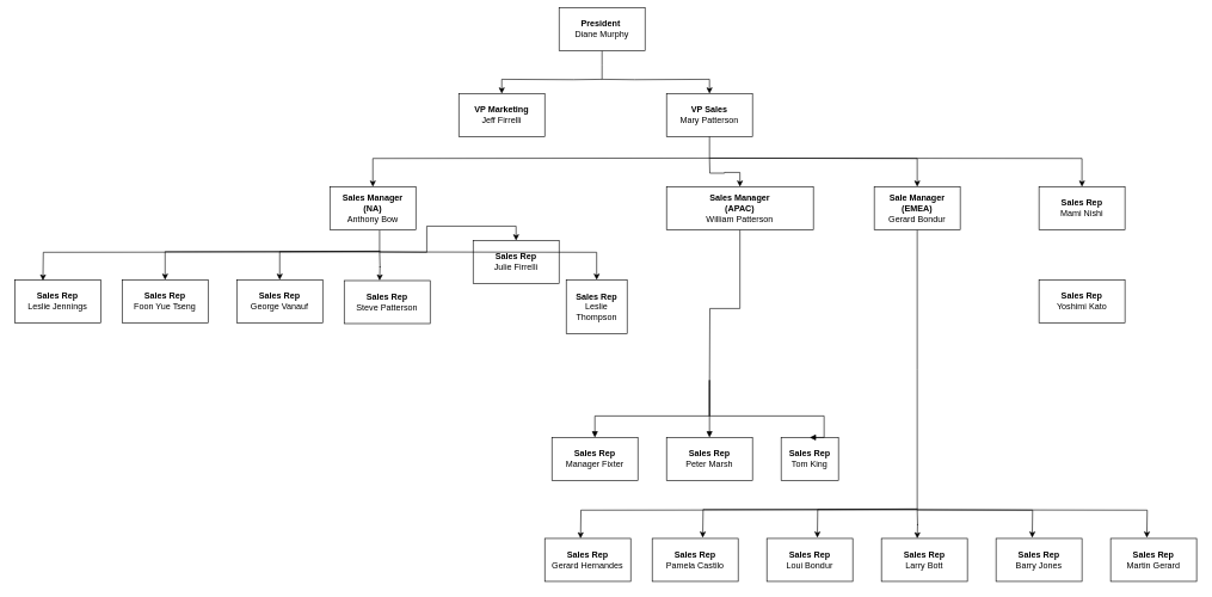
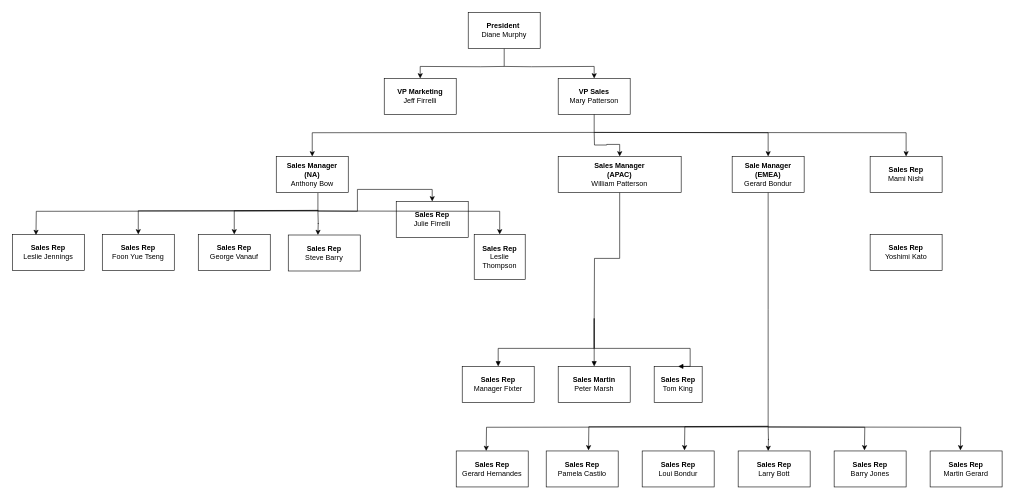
  <mxCell id="0" />
  <mxCell id="1" parent="0" />
  <mxCell id="2" style="edgeStyle=orthogonalEdgeStyle;rounded=0;orthogonalLoop=1;jettySize=auto;html=1;exitX=0.5;exitY=1;exitDx=0;exitDy=0;endArrow=none;startFill=0;" edge="1" parent="1" source="3"><mxGeometry relative="1" as="geometry"><mxPoint x="840" y="110" as="targetPoint" /></mxGeometry></mxCell>
- <mxCell id="3" value="&lt;b&gt;President&amp;nbsp;&lt;/b&gt;&lt;div&gt;Diane Murphy&lt;/div&gt;" style="rounded=0;whiteSpace=wrap;html=1;" vertex="1" parent="1"><mxGeometry x="780" y="10" width="120" height="60" as="geometry" /></mxCell>
+ <mxCell id="3" value="&lt;b&gt;President&amp;nbsp;&lt;/b&gt;&lt;div&gt;Diane Murphy&lt;/div&gt;" style="rounded=0;whiteSpace=wrap;html=1;" vertex="1" parent="1"><mxGeometry x="780" y="20" width="120" height="60" as="geometry" /></mxCell>
  <mxCell id="4" style="edgeStyle=orthogonalEdgeStyle;rounded=0;orthogonalLoop=1;jettySize=auto;html=1;entryX=0.5;entryY=0;entryDx=0;entryDy=0;" edge="1" parent="1" target="5"><mxGeometry relative="1" as="geometry"><mxPoint x="840" y="110" as="sourcePoint" /><mxPoint x="840" y="200" as="targetPoint" /></mxGeometry></mxCell>
  <mxCell id="5" value="&lt;b&gt;VP Sales&lt;/b&gt;&lt;br&gt;Mary Patterson" style="rounded=0;whiteSpace=wrap;html=1;" vertex="1" parent="1"><mxGeometry x="930" y="130" width="120" height="60" as="geometry" /></mxCell>
  <mxCell id="6" value="&lt;b&gt;VP Marketing&lt;/b&gt;&lt;br&gt;Jeff Firrelli" style="rounded=0;whiteSpace=wrap;html=1;" vertex="1" parent="1"><mxGeometry x="640" y="130" width="120" height="60" as="geometry" /></mxCell>
  <mxCell id="7" value="&lt;b&gt;Sales Manager&lt;/b&gt;&lt;br&gt;&lt;b&gt;(NA)&lt;/b&gt;&lt;br&gt;Anthony Bow" style="rounded=0;whiteSpace=wrap;html=1;" vertex="1" parent="1"><mxGeometry x="460" y="260" width="120" height="60" as="geometry" /></mxCell>
  <mxCell id="8" style="edgeStyle=orthogonalEdgeStyle;rounded=0;orthogonalLoop=1;jettySize=auto;html=1;endArrow=none;startFill=0;" edge="1" parent="1" source="9"><mxGeometry relative="1" as="geometry"><mxPoint x="990" y="540" as="targetPoint" /></mxGeometry></mxCell>
  <mxCell id="9" value="&lt;b&gt;Sales Manager&lt;/b&gt;&lt;br&gt;&lt;b&gt;(APAC)&lt;/b&gt;&lt;br&gt;William Patterson" style="rounded=0;whiteSpace=wrap;html=1;" vertex="1" parent="1"><mxGeometry x="930" y="260" width="205" height="60" as="geometry" /></mxCell>
  <mxCell id="10" style="edgeStyle=orthogonalEdgeStyle;rounded=0;orthogonalLoop=1;jettySize=auto;html=1;endArrow=none;startFill=0;" edge="1" parent="1" source="11"><mxGeometry relative="1" as="geometry"><mxPoint x="1280" y="710" as="targetPoint" /></mxGeometry></mxCell>
  <mxCell id="11" value="&lt;b&gt;Sale Manager&lt;/b&gt;&lt;br&gt;&lt;b&gt;(EMEA)&lt;/b&gt;&lt;br&gt;Gerard Bondur" style="rounded=0;whiteSpace=wrap;html=1;" vertex="1" parent="1"><mxGeometry x="1220" y="260" width="120" height="60" as="geometry" /></mxCell>
  <mxCell id="12" value="&lt;b&gt;Sales Rep&lt;/b&gt;&lt;br&gt;Mami Nishi" style="rounded=0;whiteSpace=wrap;html=1;" vertex="1" parent="1"><mxGeometry x="1450" y="260" width="120" height="60" as="geometry" /></mxCell>
  <mxCell id="13" value="&lt;b&gt;Sales Rep&lt;/b&gt;&lt;br&gt;Yoshimi Kato" style="rounded=0;whiteSpace=wrap;html=1;" vertex="1" parent="1"><mxGeometry x="1450" y="390" width="120" height="60" as="geometry" /></mxCell>
  <mxCell id="14" value="&lt;br&gt;Sales Rep&lt;div style=&quot;forced-color-adjust: none;&quot;&gt;&lt;span style=&quot;font-weight: normal;&quot;&gt;Leslie Thompson&lt;/span&gt;&lt;br&gt;&lt;br&gt;&lt;/div&gt;" style="rounded=0;whiteSpace=wrap;html=1;fontStyle=1" vertex="1" parent="1"><mxGeometry x="790" y="390" width="85" height="75" as="geometry" /></mxCell>
  <mxCell id="15" value="&lt;br&gt;Sales Rep&lt;div style=&quot;forced-color-adjust: none;&quot;&gt;&lt;span style=&quot;font-weight: normal;&quot;&gt;Julie Firrelli&lt;/span&gt;&lt;br&gt;&lt;br&gt;&lt;/div&gt;" style="rounded=0;whiteSpace=wrap;html=1;fontStyle=1" vertex="1" parent="1"><mxGeometry x="660" y="335" width="120" height="60" as="geometry" /></mxCell>
- <mxCell id="16" value="&lt;br&gt;Sales Rep&lt;div style=&quot;forced-color-adjust: none;&quot;&gt;&lt;span style=&quot;font-weight: normal;&quot;&gt;Steve Patterson&lt;/span&gt;&lt;br&gt;&lt;br&gt;&lt;/div&gt;" style="rounded=0;whiteSpace=wrap;html=1;fontStyle=1" vertex="1" parent="1"><mxGeometry x="480" y="391" width="120" height="60" as="geometry" /></mxCell>
+ <mxCell id="16" value="&lt;br&gt;Sales Rep&lt;div style=&quot;forced-color-adjust: none;&quot;&gt;&lt;span style=&quot;font-weight: normal;&quot;&gt;Steve Barry&lt;/span&gt;&lt;br&gt;&lt;br&gt;&lt;/div&gt;" style="rounded=0;whiteSpace=wrap;html=1;fontStyle=1" vertex="1" parent="1"><mxGeometry x="480" y="391" width="120" height="60" as="geometry" /></mxCell>
  <mxCell id="17" value="&lt;br&gt;Sales Rep&lt;div style=&quot;forced-color-adjust: none;&quot;&gt;&lt;span style=&quot;font-weight: normal;&quot;&gt;George Vanauf&lt;/span&gt;&lt;br&gt;&lt;br&gt;&lt;/div&gt;" style="rounded=0;whiteSpace=wrap;html=1;fontStyle=1" vertex="1" parent="1"><mxGeometry x="330" y="390" width="120" height="60" as="geometry" /></mxCell>
  <mxCell id="18" value="&lt;br&gt;Sales Rep&lt;div style=&quot;forced-color-adjust: none;&quot;&gt;&lt;span style=&quot;font-weight: normal;&quot;&gt;Foon Yue Tseng&lt;/span&gt;&lt;br&gt;&lt;br&gt;&lt;/div&gt;" style="rounded=0;whiteSpace=wrap;html=1;fontStyle=1" vertex="1" parent="1"><mxGeometry x="170" y="390" width="120" height="60" as="geometry" /></mxCell>
  <mxCell id="19" value="&lt;br&gt;Sales Rep&lt;div style=&quot;forced-color-adjust: none;&quot;&gt;&lt;span style=&quot;font-weight: normal;&quot;&gt;Leslie Jennings&lt;/span&gt;&lt;br&gt;&lt;br&gt;&lt;/div&gt;" style="rounded=0;whiteSpace=wrap;html=1;fontStyle=1" vertex="1" parent="1"><mxGeometry x="20" y="390" width="120" height="60" as="geometry" /></mxCell>
  <mxCell id="20" value="&lt;br&gt;Sales Rep&lt;div style=&quot;forced-color-adjust: none;&quot;&gt;&lt;span style=&quot;font-weight: normal;&quot;&gt;Tom King&lt;/span&gt;&lt;br&gt;&lt;br&gt;&lt;/div&gt;" style="rounded=0;whiteSpace=wrap;html=1;fontStyle=1" vertex="1" parent="1"><mxGeometry x="1090" y="610" width="80" height="60" as="geometry" /></mxCell>
- <mxCell id="21" value="&lt;br&gt;Sales Rep&lt;div style=&quot;forced-color-adjust: none;&quot;&gt;&lt;span style=&quot;font-weight: normal;&quot;&gt;Peter Marsh&lt;/span&gt;&lt;br&gt;&lt;br&gt;&lt;/div&gt;" style="rounded=0;whiteSpace=wrap;html=1;fontStyle=1" vertex="1" parent="1"><mxGeometry x="930" y="610" width="120" height="60" as="geometry" /></mxCell>
+ <mxCell id="21" value="&lt;br&gt;Sales Martin&lt;div style=&quot;forced-color-adjust: none;&quot;&gt;&lt;span style=&quot;font-weight: normal;&quot;&gt;Peter Marsh&lt;/span&gt;&lt;br&gt;&lt;br&gt;&lt;/div&gt;" style="rounded=0;whiteSpace=wrap;html=1;fontStyle=1" vertex="1" parent="1"><mxGeometry x="930" y="610" width="120" height="60" as="geometry" /></mxCell>
  <mxCell id="22" value="&lt;br&gt;Sales Rep&lt;div style=&quot;forced-color-adjust: none;&quot;&gt;&lt;span style=&quot;font-weight: normal;&quot;&gt;Manager Fixter&lt;/span&gt;&lt;br&gt;&lt;br&gt;&lt;/div&gt;" style="rounded=0;whiteSpace=wrap;html=1;fontStyle=1" vertex="1" parent="1"><mxGeometry x="770" y="610" width="120" height="60" as="geometry" /></mxCell>
  <mxCell id="23" value="&lt;br&gt;Sales Rep&lt;div style=&quot;forced-color-adjust: none;&quot;&gt;&lt;span style=&quot;font-weight: 400;&quot;&gt;Loui Bondur&lt;/span&gt;&lt;br&gt;&lt;br&gt;&lt;/div&gt;" style="rounded=0;whiteSpace=wrap;html=1;fontStyle=1" vertex="1" parent="1"><mxGeometry x="1070" y="751" width="120" height="60" as="geometry" /></mxCell>
  <mxCell id="24" value="Sales Rep&lt;div style=&quot;forced-color-adjust: none;&quot;&gt;&lt;span style=&quot;font-weight: normal;&quot;&gt;Pamela Castilo&lt;/span&gt;&lt;/div&gt;" style="rounded=0;whiteSpace=wrap;html=1;fontStyle=1" vertex="1" parent="1"><mxGeometry x="910" y="751" width="120" height="60" as="geometry" /></mxCell>
  <mxCell id="25" value="&lt;br&gt;Sales Rep&lt;div style=&quot;forced-color-adjust: none;&quot;&gt;&lt;span style=&quot;font-weight: 400;&quot;&gt;Gerard Hernandes&lt;/span&gt;&lt;br&gt;&lt;br&gt;&lt;/div&gt;" style="rounded=0;whiteSpace=wrap;html=1;fontStyle=1" vertex="1" parent="1"><mxGeometry x="760" y="751" width="120" height="60" as="geometry" /></mxCell>
  <mxCell id="26" value="&lt;br&gt;Sales Rep&lt;div style=&quot;forced-color-adjust: none;&quot;&gt;&lt;span style=&quot;font-weight: normal;&quot;&gt;Martin Gerard&lt;/span&gt;&lt;br&gt;&lt;br&gt;&lt;/div&gt;" style="rounded=0;whiteSpace=wrap;html=1;fontStyle=1" vertex="1" parent="1"><mxGeometry x="1550" y="751" width="120" height="60" as="geometry" /></mxCell>
  <mxCell id="27" value="Sales Rep&lt;div&gt;&lt;span style=&quot;font-weight: 400;&quot;&gt;Barry Jones&lt;/span&gt;&lt;/div&gt;" style="rounded=0;whiteSpace=wrap;html=1;fontStyle=1" vertex="1" parent="1"><mxGeometry x="1390" y="751" width="120" height="60" as="geometry" /></mxCell>
  <mxCell id="28" value="Sales Rep&lt;div style=&quot;forced-color-adjust: none;&quot;&gt;&lt;span style=&quot;font-weight: normal;&quot;&gt;Larry Bott&lt;/span&gt;&lt;/div&gt;" style="rounded=0;whiteSpace=wrap;html=1;fontStyle=1" vertex="1" parent="1"><mxGeometry x="1230" y="751" width="120" height="60" as="geometry" /></mxCell>
  <mxCell id="29" style="edgeStyle=orthogonalEdgeStyle;rounded=0;orthogonalLoop=1;jettySize=auto;html=1;entryX=0.5;entryY=0;entryDx=0;entryDy=0;" edge="1" parent="1" target="6"><mxGeometry relative="1" as="geometry"><mxPoint x="840" y="110" as="sourcePoint" /><mxPoint x="1000" y="140" as="targetPoint" /></mxGeometry></mxCell>
  <mxCell id="30" style="edgeStyle=orthogonalEdgeStyle;rounded=0;orthogonalLoop=1;jettySize=auto;html=1;exitX=0.5;exitY=1;exitDx=0;exitDy=0;endArrow=none;startFill=0;" edge="1" parent="1"><mxGeometry relative="1" as="geometry"><mxPoint x="990" y="220" as="targetPoint" /><mxPoint x="990" y="190" as="sourcePoint" /></mxGeometry></mxCell>
  <mxCell id="31" style="edgeStyle=orthogonalEdgeStyle;rounded=0;orthogonalLoop=1;jettySize=auto;html=1;entryX=0.5;entryY=0;entryDx=0;entryDy=0;" edge="1" parent="1" target="12"><mxGeometry relative="1" as="geometry"><mxPoint x="990" y="220" as="sourcePoint" /><mxPoint x="1140" y="240" as="targetPoint" /></mxGeometry></mxCell>
  <mxCell id="32" style="edgeStyle=orthogonalEdgeStyle;rounded=0;orthogonalLoop=1;jettySize=auto;html=1;entryX=0.5;entryY=0;entryDx=0;entryDy=0;" edge="1" parent="1" target="7"><mxGeometry relative="1" as="geometry"><mxPoint x="990" y="220" as="sourcePoint" /><mxPoint x="850" y="240" as="targetPoint" /></mxGeometry></mxCell>
  <mxCell id="33" style="edgeStyle=orthogonalEdgeStyle;rounded=0;orthogonalLoop=1;jettySize=auto;html=1;" edge="1" parent="1" target="11"><mxGeometry relative="1" as="geometry"><mxPoint x="990" y="220" as="sourcePoint" /><mxPoint x="1550" y="270" as="targetPoint" /></mxGeometry></mxCell>
  <mxCell id="34" style="edgeStyle=orthogonalEdgeStyle;rounded=0;orthogonalLoop=1;jettySize=auto;html=1;entryX=0.5;entryY=0;entryDx=0;entryDy=0;" edge="1" parent="1" target="9"><mxGeometry relative="1" as="geometry"><mxPoint x="990" y="220" as="sourcePoint" /><mxPoint x="1290" y="270" as="targetPoint" /></mxGeometry></mxCell>
  <mxCell id="35" style="edgeStyle=orthogonalEdgeStyle;rounded=0;orthogonalLoop=1;jettySize=auto;html=1;exitX=0.5;exitY=1;exitDx=0;exitDy=0;endArrow=none;startFill=0;" edge="1" parent="1"><mxGeometry relative="1" as="geometry"><mxPoint x="529.45" y="351" as="targetPoint" /><mxPoint x="529.45" y="321" as="sourcePoint" /></mxGeometry></mxCell>
  <mxCell id="36" style="edgeStyle=orthogonalEdgeStyle;rounded=0;orthogonalLoop=1;jettySize=auto;html=1;entryX=0.5;entryY=0;entryDx=0;entryDy=0;" edge="1" parent="1" target="14"><mxGeometry relative="1" as="geometry"><mxPoint x="529.45" y="351" as="sourcePoint" /><mxPoint x="1079" y="391" as="targetPoint" /></mxGeometry></mxCell>
  <mxCell id="37" style="edgeStyle=orthogonalEdgeStyle;rounded=0;orthogonalLoop=1;jettySize=auto;html=1;entryX=0.5;entryY=0;entryDx=0;entryDy=0;" edge="1" parent="1"><mxGeometry relative="1" as="geometry"><mxPoint x="529.45" y="351" as="sourcePoint" /><mxPoint x="59.45" y="391" as="targetPoint" /></mxGeometry></mxCell>
  <mxCell id="38" style="edgeStyle=orthogonalEdgeStyle;rounded=0;orthogonalLoop=1;jettySize=auto;html=1;entryX=0.5;entryY=0;entryDx=0;entryDy=0;" edge="1" parent="1" target="15"><mxGeometry relative="1" as="geometry"><mxPoint x="529.45" y="351" as="sourcePoint" /><mxPoint x="819.45" y="391" as="targetPoint" /></mxGeometry></mxCell>
  <mxCell id="39" style="edgeStyle=orthogonalEdgeStyle;rounded=0;orthogonalLoop=1;jettySize=auto;html=1;entryX=0.5;entryY=0;entryDx=0;entryDy=0;" edge="1" parent="1"><mxGeometry relative="1" as="geometry"><mxPoint x="529.45" y="351" as="sourcePoint" /><mxPoint x="529.45" y="391" as="targetPoint" /></mxGeometry></mxCell>
  <mxCell id="40" style="edgeStyle=orthogonalEdgeStyle;rounded=0;orthogonalLoop=1;jettySize=auto;html=1;entryX=0.5;entryY=0;entryDx=0;entryDy=0;" edge="1" parent="1" target="18"><mxGeometry relative="1" as="geometry"><mxPoint x="530" y="350" as="sourcePoint" /><mxPoint x="69.45" y="401" as="targetPoint" /></mxGeometry></mxCell>
  <mxCell id="41" style="edgeStyle=orthogonalEdgeStyle;rounded=0;orthogonalLoop=1;jettySize=auto;html=1;entryX=0.5;entryY=0;entryDx=0;entryDy=0;" edge="1" parent="1" target="17"><mxGeometry relative="1" as="geometry"><mxPoint x="530" y="350" as="sourcePoint" /><mxPoint x="240" y="400" as="targetPoint" /></mxGeometry></mxCell>
  <mxCell id="42" style="edgeStyle=orthogonalEdgeStyle;rounded=0;orthogonalLoop=1;jettySize=auto;html=1;entryX=0.5;entryY=0;entryDx=0;entryDy=0;" edge="1" parent="1"><mxGeometry relative="1" as="geometry"><mxPoint x="1280" y="711" as="sourcePoint" /><mxPoint x="1600.55" y="750" as="targetPoint" /></mxGeometry></mxCell>
  <mxCell id="43" style="edgeStyle=orthogonalEdgeStyle;rounded=0;orthogonalLoop=1;jettySize=auto;html=1;entryX=0.5;entryY=0;entryDx=0;entryDy=0;" edge="1" parent="1"><mxGeometry relative="1" as="geometry"><mxPoint x="1280" y="711" as="sourcePoint" /><mxPoint x="810" y="751" as="targetPoint" /></mxGeometry></mxCell>
  <mxCell id="44" style="edgeStyle=orthogonalEdgeStyle;rounded=0;orthogonalLoop=1;jettySize=auto;html=1;entryX=0.5;entryY=0;entryDx=0;entryDy=0;" edge="1" parent="1"><mxGeometry relative="1" as="geometry"><mxPoint x="1280" y="711" as="sourcePoint" /><mxPoint x="1440.55" y="750" as="targetPoint" /></mxGeometry></mxCell>
  <mxCell id="45" style="edgeStyle=orthogonalEdgeStyle;rounded=0;orthogonalLoop=1;jettySize=auto;html=1;entryX=0.5;entryY=0;entryDx=0;entryDy=0;" edge="1" parent="1"><mxGeometry relative="1" as="geometry"><mxPoint x="1280" y="711" as="sourcePoint" /><mxPoint x="1280" y="751" as="targetPoint" /></mxGeometry></mxCell>
  <mxCell id="46" style="edgeStyle=orthogonalEdgeStyle;rounded=0;orthogonalLoop=1;jettySize=auto;html=1;entryX=0.5;entryY=0;entryDx=0;entryDy=0;" edge="1" parent="1"><mxGeometry relative="1" as="geometry"><mxPoint x="1280.55" y="710" as="sourcePoint" /><mxPoint x="980.55" y="750" as="targetPoint" /></mxGeometry></mxCell>
  <mxCell id="47" style="edgeStyle=orthogonalEdgeStyle;rounded=0;orthogonalLoop=1;jettySize=auto;html=1;entryX=0.5;entryY=0;entryDx=0;entryDy=0;" edge="1" parent="1"><mxGeometry relative="1" as="geometry"><mxPoint x="1280.55" y="710" as="sourcePoint" /><mxPoint x="1140.55" y="750" as="targetPoint" /></mxGeometry></mxCell>
  <mxCell id="48" style="edgeStyle=orthogonalEdgeStyle;rounded=0;orthogonalLoop=1;jettySize=auto;html=1;endArrow=block;startFill=0;entryX=0.5;entryY=0;entryDx=0;entryDy=0;endFill=1;" edge="1" parent="1" target="21"><mxGeometry relative="1" as="geometry"><mxPoint x="1000" y="550" as="targetPoint" /><mxPoint x="990" y="540" as="sourcePoint" /><Array as="points"><mxPoint x="990" y="570" /><mxPoint x="990" y="570" /></Array></mxGeometry></mxCell>
  <mxCell id="49" style="edgeStyle=orthogonalEdgeStyle;rounded=0;orthogonalLoop=1;jettySize=auto;html=1;endArrow=block;startFill=0;entryX=0.5;entryY=0;entryDx=0;entryDy=0;endFill=1;" edge="1" parent="1" target="20"><mxGeometry relative="1" as="geometry"><mxPoint x="1000" y="620" as="targetPoint" /><mxPoint x="990" y="530" as="sourcePoint" /><Array as="points"><mxPoint x="990" y="580" /><mxPoint x="1150" y="580" /></Array></mxGeometry></mxCell>
  <mxCell id="50" style="edgeStyle=orthogonalEdgeStyle;rounded=0;orthogonalLoop=1;jettySize=auto;html=1;endArrow=block;startFill=0;entryX=0.5;entryY=0;entryDx=0;entryDy=0;endFill=1;" edge="1" parent="1" target="22"><mxGeometry relative="1" as="geometry"><mxPoint x="1160" y="620" as="targetPoint" /><mxPoint x="990" y="530" as="sourcePoint" /><Array as="points"><mxPoint x="990" y="580" /><mxPoint x="830" y="580" /></Array></mxGeometry></mxCell>
